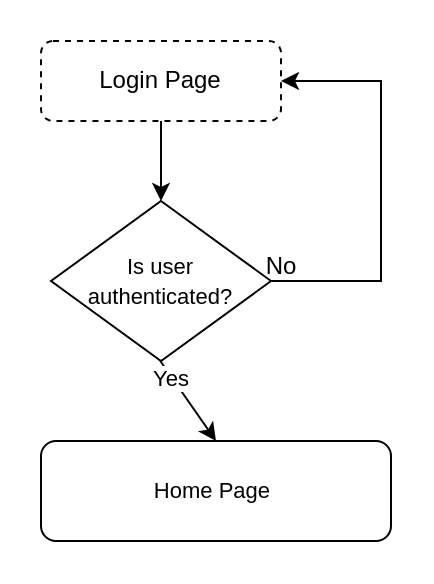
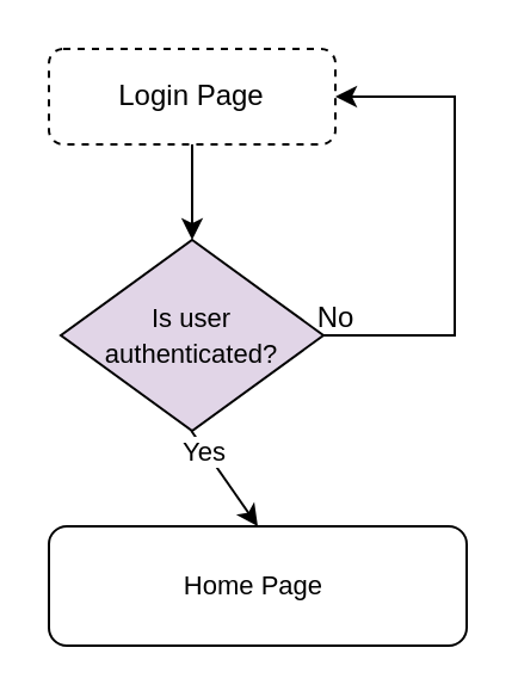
  <mxCell id="0" />
  <mxCell id="1" parent="0" />
  <mxCell id="2" value="Login Page" style="rounded=1;whiteSpace=wrap;html=1;fontSize=12;glass=0;strokeWidth=1;shadow=0;dashed=1;" parent="1" vertex="1"><mxGeometry x="20" y="20" width="120" height="40" as="geometry" /></mxCell>
  <mxCell id="3" style="edgeStyle=orthogonalEdgeStyle;rounded=0;orthogonalLoop=1;jettySize=auto;html=1;exitX=0.5;exitY=1;exitDx=0;exitDy=0;" edge="1" parent="1" source="4"><mxGeometry relative="1" as="geometry"><mxPoint x="79.931" y="179.793" as="targetPoint" /></mxGeometry></mxCell>
- <mxCell id="4" value="&lt;font style=&quot;font-size: 11px;&quot;&gt;Is user authenticated?&lt;/font&gt;" style="rhombus;whiteSpace=wrap;html=1;" vertex="1" parent="1"><mxGeometry x="25" y="100" width="110" height="80" as="geometry" /></mxCell>
+ <mxCell id="4" value="&lt;font style=&quot;font-size: 11px;&quot;&gt;Is user authenticated?&lt;/font&gt;" style="rhombus;whiteSpace=wrap;html=1;fillColor=#e1d5e7;" vertex="1" parent="1"><mxGeometry x="25" y="100" width="110" height="80" as="geometry" /></mxCell>
  <mxCell id="5" value="" style="endArrow=classic;html=1;rounded=0;entryX=0.5;entryY=0;entryDx=0;entryDy=0;exitX=0.5;exitY=1;exitDx=0;exitDy=0;" edge="1" parent="1" source="2" target="4"><mxGeometry width="50" height="50" relative="1" as="geometry"><mxPoint x="80" y="90" as="sourcePoint" /><mxPoint x="130" y="40" as="targetPoint" /></mxGeometry></mxCell>
  <mxCell id="6" value="" style="endArrow=classic;html=1;rounded=0;exitX=0.5;exitY=1;exitDx=0;exitDy=0;entryX=0.5;entryY=0;entryDx=0;entryDy=0;" edge="1" parent="1" target="10"><mxGeometry width="50" height="50" relative="1" as="geometry"><mxPoint x="79.66" y="180" as="sourcePoint" /><mxPoint x="80" y="240" as="targetPoint" /></mxGeometry></mxCell>
  <mxCell id="7" value="Yes" style="edgeLabel;html=1;align=center;verticalAlign=middle;resizable=0;points=[];" vertex="1" connectable="0" parent="6"><mxGeometry x="-0.579" y="-1" relative="1" as="geometry"><mxPoint as="offset" /></mxGeometry></mxCell>
  <mxCell id="8" value="" style="endArrow=classic;html=1;rounded=0;exitX=1;exitY=0.5;exitDx=0;exitDy=0;entryX=1;entryY=0.5;entryDx=0;entryDy=0;" edge="1" parent="1" source="4" target="2"><mxGeometry width="50" height="50" relative="1" as="geometry"><mxPoint x="140" y="130" as="sourcePoint" /><mxPoint x="220" y="140" as="targetPoint" /><Array as="points"><mxPoint x="190" y="140" /><mxPoint x="190" y="40" /></Array></mxGeometry></mxCell>
  <mxCell id="9" value="No" style="text;html=1;align=center;verticalAlign=middle;resizable=0;points=[];autosize=1;strokeColor=none;fillColor=none;" vertex="1" parent="1"><mxGeometry x="120" y="118" width="40" height="30" as="geometry" /></mxCell>
  <mxCell id="10" value="&lt;font style=&quot;font-size: 11px;&quot;&gt;Home Page&amp;nbsp;&lt;/font&gt;" style="rounded=1;whiteSpace=wrap;html=1;" vertex="1" parent="1"><mxGeometry x="20" y="220" width="175" height="50" as="geometry" /></mxCell>
